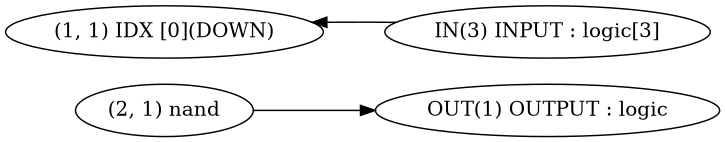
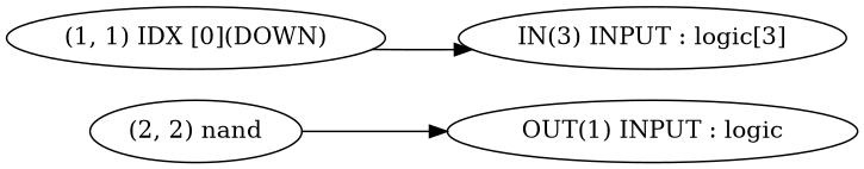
  digraph {
    rankdir=LR
-   n1 [label="(2, 1) nand"]
-   n2 [label="OUT(1) OUTPUT : logic"]
+   n1 [label="(2, 2) nand"]
+   n2 [label="OUT(1) INPUT : logic"]
    n3 [label="(1, 1) IDX [0](DOWN)"]
    n4 [label="IN(3) INPUT : logic[3]"]
    n1 -> n2
-   n4 -> n3
+   n3 -> n4
  }
